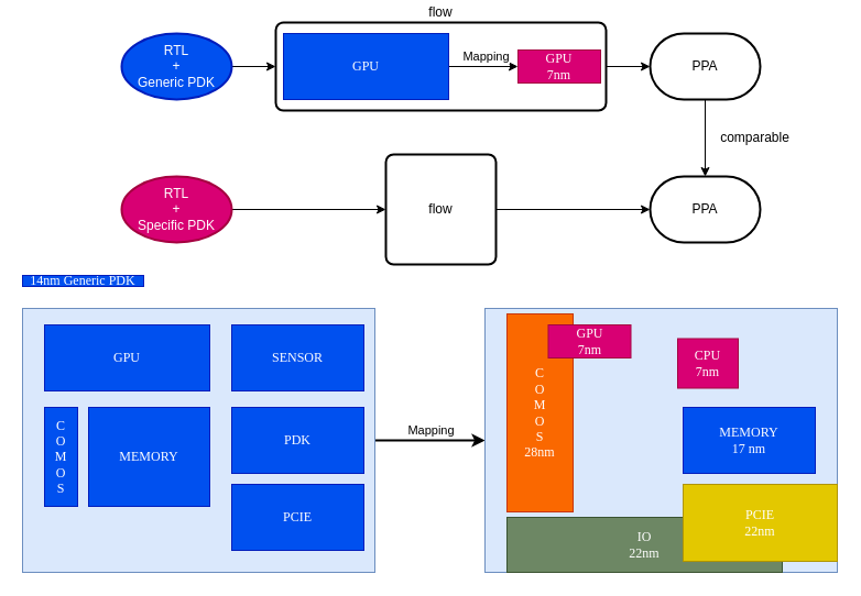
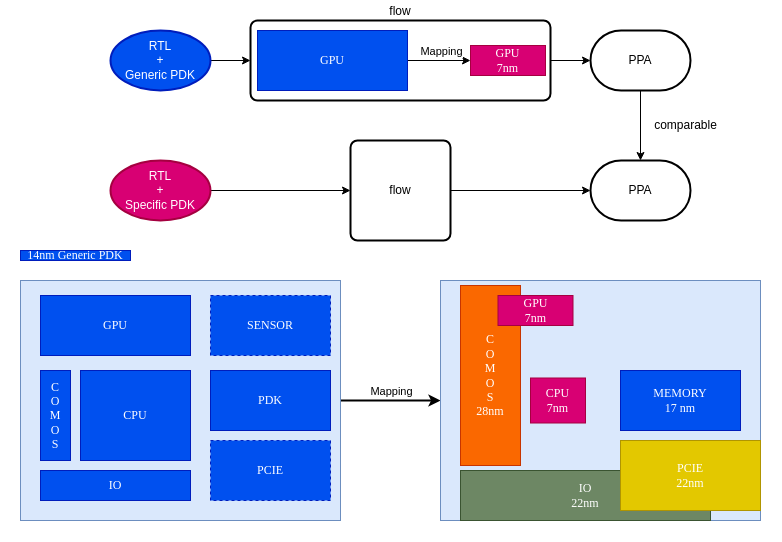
  <mxCell id="0" />
  <mxCell id="1" parent="0" />
  <mxCell id="2" value="flow" style="rounded=1;whiteSpace=wrap;html=1;absoluteArcSize=1;arcSize=14;strokeWidth=2;align=center;horizontal=1;labelPosition=center;verticalLabelPosition=top;verticalAlign=bottom;gradientColor=none;fillColor=none;" vertex="1" parent="1"><mxGeometry x="250" y="20" width="300" height="80" as="geometry" /></mxCell>
  <mxCell id="3" value="" style="group" vertex="1" connectable="0" parent="1"><mxGeometry x="20" y="250" width="740" height="270" as="geometry" /></mxCell>
  <mxCell id="4" style="edgeStyle=orthogonalEdgeStyle;rounded=0;orthogonalLoop=1;jettySize=auto;html=1;exitX=1;exitY=0.5;exitDx=0;exitDy=0;entryX=0;entryY=0.5;entryDx=0;entryDy=0;strokeWidth=2;labelPosition=center;verticalLabelPosition=top;align=center;verticalAlign=bottom;" edge="1" parent="3" source="6" target="14"><mxGeometry relative="1" as="geometry" /></mxCell>
  <mxCell id="5" value="Mapping" style="edgeLabel;html=1;align=center;verticalAlign=middle;resizable=0;points=[];" vertex="1" connectable="0" parent="4"><mxGeometry relative="1" as="geometry"><mxPoint y="-10" as="offset" /></mxGeometry></mxCell>
  <mxCell id="6" value="45" style="whiteSpace=wrap;html=1;fillColor=#dae8fc;strokeColor=#6c8ebf;" vertex="1" parent="3"><mxGeometry y="30" width="320" height="240" as="geometry" /></mxCell>
  <mxCell id="7" value="&lt;font face=&quot;Times New Roman&quot;&gt;GPU&lt;/font&gt;" style="rounded=0;whiteSpace=wrap;html=1;fillColor=#0050ef;fontColor=#ffffff;strokeColor=#001DBC;" vertex="1" parent="3"><mxGeometry x="20" y="45" width="150" height="60" as="geometry" /></mxCell>
- <mxCell id="8" value="&lt;font face=&quot;Times New Roman&quot;&gt;SENSOR&lt;/font&gt;" style="rounded=0;whiteSpace=wrap;html=1;fillColor=#0050ef;fontColor=#ffffff;strokeColor=#001DBC;" vertex="1" parent="3"><mxGeometry x="190" y="45" width="120" height="60" as="geometry" /></mxCell>
+ <mxCell id="8" value="&lt;font face=&quot;Times New Roman&quot;&gt;SENSOR&lt;/font&gt;" style="rounded=0;whiteSpace=wrap;html=1;fillColor=#0050ef;fontColor=#ffffff;strokeColor=#001DBC;dashed=1;" vertex="1" parent="3"><mxGeometry x="190" y="45" width="120" height="60" as="geometry" /></mxCell>
  <mxCell id="9" value="&lt;font face=&quot;Times New Roman&quot;&gt;PDK&lt;/font&gt;" style="rounded=0;whiteSpace=wrap;html=1;fillColor=#0050ef;fontColor=#ffffff;strokeColor=#001DBC;" vertex="1" parent="3"><mxGeometry x="190" y="120" width="120" height="60" as="geometry" /></mxCell>
- <mxCell id="10" value="&lt;font face=&quot;Times New Roman&quot;&gt;PCIE&lt;/font&gt;" style="rounded=0;whiteSpace=wrap;html=1;fillColor=#0050ef;fontColor=#ffffff;strokeColor=#001DBC;" vertex="1" parent="3"><mxGeometry x="190" y="190" width="120" height="60" as="geometry" /></mxCell>
- <mxCell id="11" value="&lt;font face=&quot;Times New Roman&quot;&gt;MEMORY&lt;/font&gt;" style="rounded=0;whiteSpace=wrap;html=1;fillColor=#0050ef;fontColor=#ffffff;strokeColor=#001DBC;" vertex="1" parent="3"><mxGeometry x="60" y="120" width="110" height="90" as="geometry" /></mxCell>
+ <mxCell id="10" value="&lt;font face=&quot;Times New Roman&quot;&gt;PCIE&lt;/font&gt;" style="rounded=0;whiteSpace=wrap;html=1;fillColor=#0050ef;fontColor=#ffffff;strokeColor=#001DBC;dashed=1;" vertex="1" parent="3"><mxGeometry x="190" y="190" width="120" height="60" as="geometry" /></mxCell>
+ <mxCell id="11" value="&lt;font face=&quot;Times New Roman&quot;&gt;CPU&lt;/font&gt;" style="rounded=0;whiteSpace=wrap;html=1;fillColor=#0050ef;fontColor=#ffffff;strokeColor=#001DBC;" vertex="1" parent="3"><mxGeometry x="60" y="120" width="110" height="90" as="geometry" /></mxCell>
+ <mxCell id="12" value="&lt;font face=&quot;Times New Roman&quot;&gt;IO&lt;/font&gt;" style="rounded=0;whiteSpace=wrap;html=1;fillColor=#0050ef;fontColor=#ffffff;strokeColor=#001DBC;" vertex="1" parent="3"><mxGeometry x="20" y="220" width="150" height="30" as="geometry" /></mxCell>
  <mxCell id="13" value="&lt;font face=&quot;Times New Roman&quot;&gt;C&lt;/font&gt;&lt;div&gt;&lt;font face=&quot;Times New Roman&quot;&gt;O&lt;/font&gt;&lt;/div&gt;&lt;div&gt;&lt;font face=&quot;Times New Roman&quot;&gt;M&lt;/font&gt;&lt;/div&gt;&lt;div&gt;&lt;font face=&quot;Times New Roman&quot;&gt;O&lt;/font&gt;&lt;/div&gt;&lt;div&gt;&lt;font face=&quot;Times New Roman&quot;&gt;S&lt;/font&gt;&lt;/div&gt;" style="rounded=0;whiteSpace=wrap;html=1;fillColor=#0050ef;fontColor=#ffffff;strokeColor=#001DBC;" vertex="1" parent="3"><mxGeometry x="20" y="120" width="30" height="90" as="geometry" /></mxCell>
  <mxCell id="14" value="" style="whiteSpace=wrap;html=1;fillColor=#dae8fc;strokeColor=#6c8ebf;" vertex="1" parent="3"><mxGeometry x="420" y="30" width="320" height="240" as="geometry" /></mxCell>
  <mxCell id="15" value="&lt;font face=&quot;Times New Roman&quot;&gt;MEMORY&lt;/font&gt;&lt;div&gt;&lt;font face=&quot;Times New Roman&quot;&gt;17 nm&lt;/font&gt;&lt;/div&gt;" style="rounded=0;whiteSpace=wrap;html=1;fillColor=#0050ef;fontColor=#ffffff;strokeColor=#001DBC;" vertex="1" parent="3"><mxGeometry x="600" y="120" width="120" height="60" as="geometry" /></mxCell>
  <mxCell id="16" value="&lt;font face=&quot;Times New Roman&quot;&gt;IO&lt;/font&gt;&lt;div&gt;&lt;font face=&quot;Times New Roman&quot;&gt;22nm&lt;/font&gt;&lt;/div&gt;" style="rounded=0;whiteSpace=wrap;html=1;fillColor=#6d8764;fontColor=#ffffff;strokeColor=#3A5431;aspect=fixed;" vertex="1" parent="3"><mxGeometry x="440" y="220" width="250" height="50" as="geometry" /></mxCell>
  <mxCell id="17" value="&lt;font face=&quot;Times New Roman&quot;&gt;PCIE&lt;/font&gt;&lt;div&gt;&lt;font face=&quot;Times New Roman&quot;&gt;22nm&lt;/font&gt;&lt;/div&gt;" style="rounded=0;whiteSpace=wrap;html=1;fillColor=#e3c800;fontColor=#FFFFFF;strokeColor=#B09500;aspect=fixed;" vertex="1" parent="3"><mxGeometry x="600" y="190" width="140" height="70" as="geometry" /></mxCell>
  <mxCell id="18" value="&lt;font face=&quot;Times New Roman&quot;&gt;C&lt;/font&gt;&lt;div&gt;&lt;font face=&quot;Times New Roman&quot;&gt;O&lt;/font&gt;&lt;/div&gt;&lt;div&gt;&lt;font face=&quot;Times New Roman&quot;&gt;M&lt;/font&gt;&lt;/div&gt;&lt;div&gt;&lt;font face=&quot;Times New Roman&quot;&gt;O&lt;/font&gt;&lt;/div&gt;&lt;div&gt;&lt;font face=&quot;Times New Roman&quot;&gt;S&lt;/font&gt;&lt;/div&gt;&lt;div&gt;&lt;font face=&quot;Times New Roman&quot;&gt;28nm&lt;/font&gt;&lt;/div&gt;" style="rounded=0;whiteSpace=wrap;html=1;fillColor=#fa6800;strokeColor=#C73500;aspect=fixed;fontColor=#FFFFFF;" vertex="1" parent="3"><mxGeometry x="440" y="35" width="60" height="180" as="geometry" /></mxCell>
- <mxCell id="19" value="&lt;font face=&quot;Times New Roman&quot;&gt;CPU&lt;/font&gt;&lt;div&gt;&lt;font face=&quot;Times New Roman&quot;&gt;7nm&lt;/font&gt;&lt;/div&gt;" style="rounded=0;whiteSpace=wrap;html=1;fillColor=#d80073;fontColor=#ffffff;strokeColor=#A50040;aspect=fixed;" vertex="1" parent="3"><mxGeometry x="595" y="57.5" width="55" height="45" as="geometry" /></mxCell>
+ <mxCell id="19" value="&lt;font face=&quot;Times New Roman&quot;&gt;CPU&lt;/font&gt;&lt;div&gt;&lt;font face=&quot;Times New Roman&quot;&gt;7nm&lt;/font&gt;&lt;/div&gt;" style="rounded=0;whiteSpace=wrap;html=1;fillColor=#d80073;fontColor=#ffffff;strokeColor=#A50040;aspect=fixed;" vertex="1" parent="3"><mxGeometry x="510" y="127.5" width="55" height="45" as="geometry" /></mxCell>
  <mxCell id="20" value="&lt;font face=&quot;Times New Roman&quot;&gt;14nm Generic PDK&lt;/font&gt;" style="rounded=0;whiteSpace=wrap;html=1;fillColor=#0050ef;fontColor=#ffffff;strokeColor=#001DBC;" vertex="1" parent="3"><mxGeometry width="110" height="10" as="geometry" /></mxCell>
  <mxCell id="21" value="&lt;font face=&quot;Times New Roman&quot;&gt;GPU&lt;/font&gt;&lt;div&gt;&lt;font face=&quot;Times New Roman&quot;&gt;7nm&lt;/font&gt;&lt;/div&gt;" style="rounded=0;whiteSpace=wrap;html=1;fillColor=#d80073;fontColor=#ffffff;strokeColor=#A50040;aspect=fixed;" vertex="1" parent="3"><mxGeometry x="477.5" y="45" width="75" height="30" as="geometry" /></mxCell>
  <mxCell id="22" style="edgeStyle=orthogonalEdgeStyle;rounded=0;orthogonalLoop=1;jettySize=auto;html=1;exitX=1;exitY=0.5;exitDx=0;exitDy=0;entryX=0;entryY=0.5;entryDx=0;entryDy=0;" edge="1" parent="1" source="23" target="24"><mxGeometry relative="1" as="geometry" /></mxCell>
  <mxCell id="23" value="&lt;font face=&quot;Times New Roman&quot;&gt;GPU&lt;/font&gt;" style="rounded=0;whiteSpace=wrap;html=1;fillColor=#0050ef;fontColor=#ffffff;strokeColor=#001DBC;" vertex="1" parent="1"><mxGeometry x="257" y="30" width="150" height="60" as="geometry" /></mxCell>
  <mxCell id="24" value="&lt;font face=&quot;Times New Roman&quot;&gt;GPU&lt;/font&gt;&lt;div&gt;&lt;font face=&quot;Times New Roman&quot;&gt;7nm&lt;/font&gt;&lt;/div&gt;" style="rounded=0;whiteSpace=wrap;html=1;fillColor=#d80073;fontColor=#ffffff;strokeColor=#A50040;aspect=fixed;" vertex="1" parent="1"><mxGeometry x="470" y="45" width="75" height="30" as="geometry" /></mxCell>
  <mxCell id="25" value="Mapping" style="edgeLabel;html=1;align=center;verticalAlign=middle;resizable=0;points=[];" vertex="1" connectable="0" parent="1"><mxGeometry x="440" y="50" as="geometry" /></mxCell>
  <mxCell id="26" value="PPA" style="strokeWidth=2;html=1;shape=mxgraph.flowchart.terminator;whiteSpace=wrap;" vertex="1" parent="1"><mxGeometry x="590" y="160" width="100" height="60" as="geometry" /></mxCell>
  <mxCell id="27" style="edgeStyle=orthogonalEdgeStyle;rounded=0;orthogonalLoop=1;jettySize=auto;html=1;exitX=1;exitY=0.5;exitDx=0;exitDy=0;exitPerimeter=0;entryX=0;entryY=0.5;entryDx=0;entryDy=0;" edge="1" parent="1" source="28" target="29"><mxGeometry relative="1" as="geometry" /></mxCell>
  <mxCell id="28" value="RTL&lt;div&gt;+&lt;br&gt;&lt;div&gt;Specific PDK&lt;/div&gt;&lt;/div&gt;" style="strokeWidth=2;html=1;shape=mxgraph.flowchart.start_1;whiteSpace=wrap;fillColor=#d80073;fontColor=#ffffff;strokeColor=#A50040;" vertex="1" parent="1"><mxGeometry x="110" y="160" width="100" height="60" as="geometry" /></mxCell>
  <mxCell id="29" value="flow" style="rounded=1;whiteSpace=wrap;html=1;absoluteArcSize=1;arcSize=14;strokeWidth=2;" vertex="1" parent="1"><mxGeometry x="350" y="140" width="100" height="100" as="geometry" /></mxCell>
  <mxCell id="30" style="edgeStyle=orthogonalEdgeStyle;rounded=0;orthogonalLoop=1;jettySize=auto;html=1;exitX=1;exitY=0.5;exitDx=0;exitDy=0;entryX=0;entryY=0.5;entryDx=0;entryDy=0;entryPerimeter=0;" edge="1" parent="1" source="29" target="26"><mxGeometry relative="1" as="geometry" /></mxCell>
  <mxCell id="31" style="edgeStyle=orthogonalEdgeStyle;rounded=0;orthogonalLoop=1;jettySize=auto;html=1;exitX=1;exitY=0.5;exitDx=0;exitDy=0;exitPerimeter=0;entryX=0;entryY=0.5;entryDx=0;entryDy=0;" edge="1" parent="1" source="32" target="2"><mxGeometry relative="1" as="geometry" /></mxCell>
  <mxCell id="32" value="RTL&lt;div&gt;+&lt;br&gt;&lt;div&gt;Generic PDK&lt;/div&gt;&lt;/div&gt;" style="strokeWidth=2;html=1;shape=mxgraph.flowchart.start_1;whiteSpace=wrap;fillColor=#0050ef;fontColor=#ffffff;strokeColor=#001DBC;" vertex="1" parent="1"><mxGeometry x="110" y="30" width="100" height="60" as="geometry" /></mxCell>
  <mxCell id="33" value="PPA" style="strokeWidth=2;html=1;shape=mxgraph.flowchart.terminator;whiteSpace=wrap;" vertex="1" parent="1"><mxGeometry x="590" y="30" width="100" height="60" as="geometry" /></mxCell>
  <mxCell id="34" style="edgeStyle=orthogonalEdgeStyle;rounded=0;orthogonalLoop=1;jettySize=auto;html=1;exitX=1;exitY=0.5;exitDx=0;exitDy=0;entryX=0;entryY=0.5;entryDx=0;entryDy=0;entryPerimeter=0;" edge="1" parent="1" source="2" target="33"><mxGeometry relative="1" as="geometry" /></mxCell>
  <mxCell id="35" style="rounded=0;orthogonalLoop=1;jettySize=auto;html=1;exitX=0.5;exitY=1;exitDx=0;exitDy=0;exitPerimeter=0;entryX=0.5;entryY=0;entryDx=0;entryDy=0;entryPerimeter=0;strokeColor=default;shadow=0;flowAnimation=0;curved=0;" edge="1" parent="1" source="33" target="26"><mxGeometry relative="1" as="geometry" /></mxCell>
  <mxCell id="36" value="comparable" style="text;html=1;align=center;verticalAlign=middle;resizable=0;points=[];autosize=1;strokeColor=none;fillColor=none;" vertex="1" parent="1"><mxGeometry x="640" y="110" width="90" height="30" as="geometry" /></mxCell>
